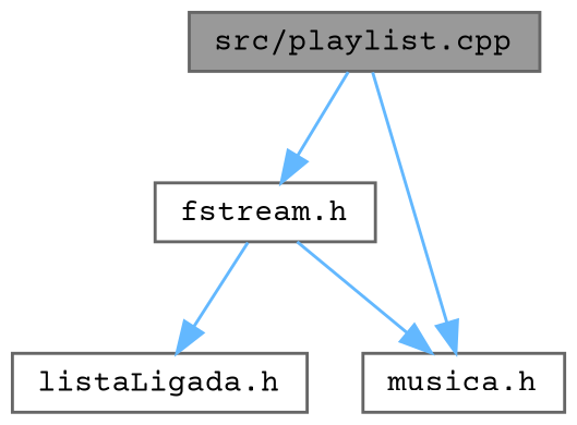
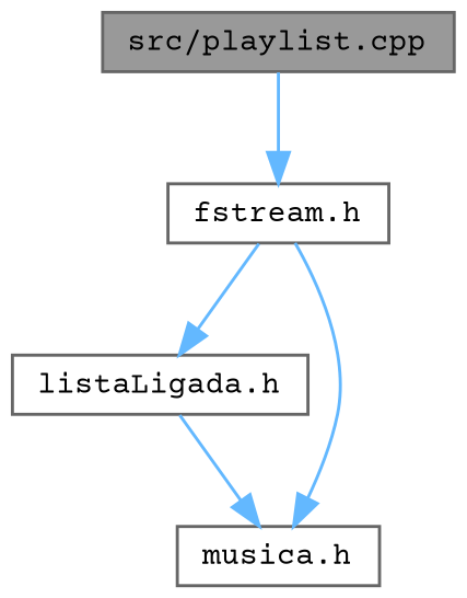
  digraph {
    fontname="Courier Prime"
    node [color=grey40 fillcolor=white fontname="Courier Prime" fontsize=10 shape=box style=filled]
    edge [color=steelblue1 fontname="Courier Prime" fontsize=10 labelfontname=Helvetica labelfontsize=10 style=solid]
    n1 [color=gray40 fillcolor=grey60 fontcolor=black height=0.2 label="src/playlist.cpp" width=0.4]
    n2 [height=0.2 label="fstream.h" width=0.4]
    n3 [height=0.2 label="listaLigada.h" width=0.4]
    n4 [height=0.2 label="musica.h" width=0.4]
    n1 -> n2
    n2 -> n3
    n2 -> n4
-   n1 -> n4
+   n3 -> n4
  }
